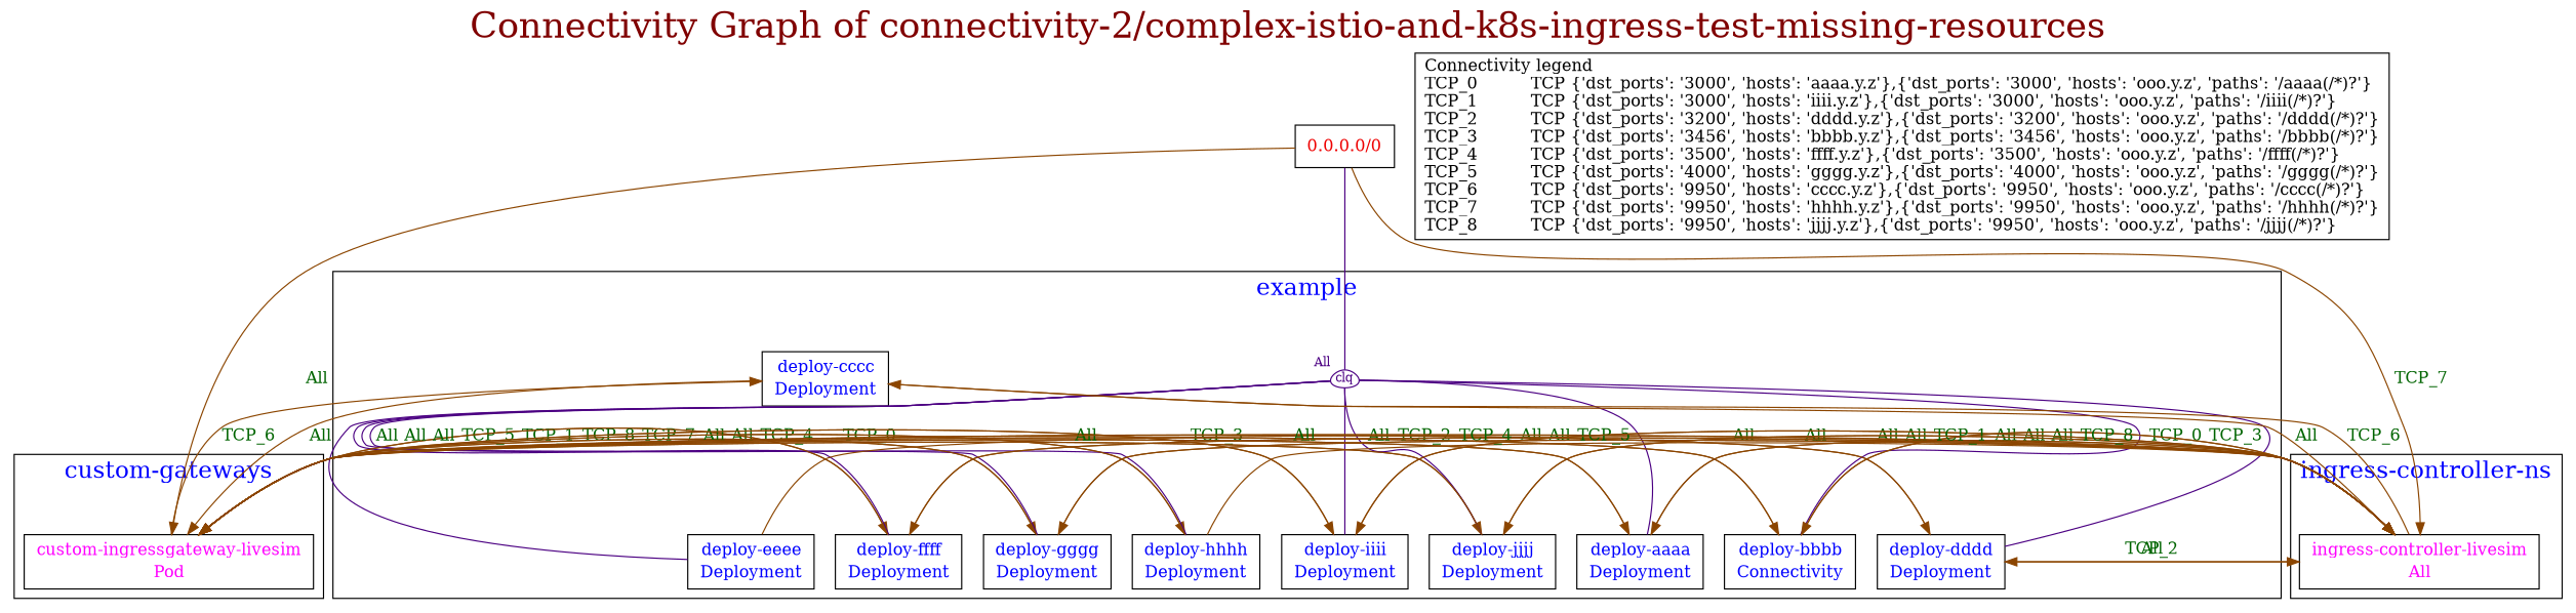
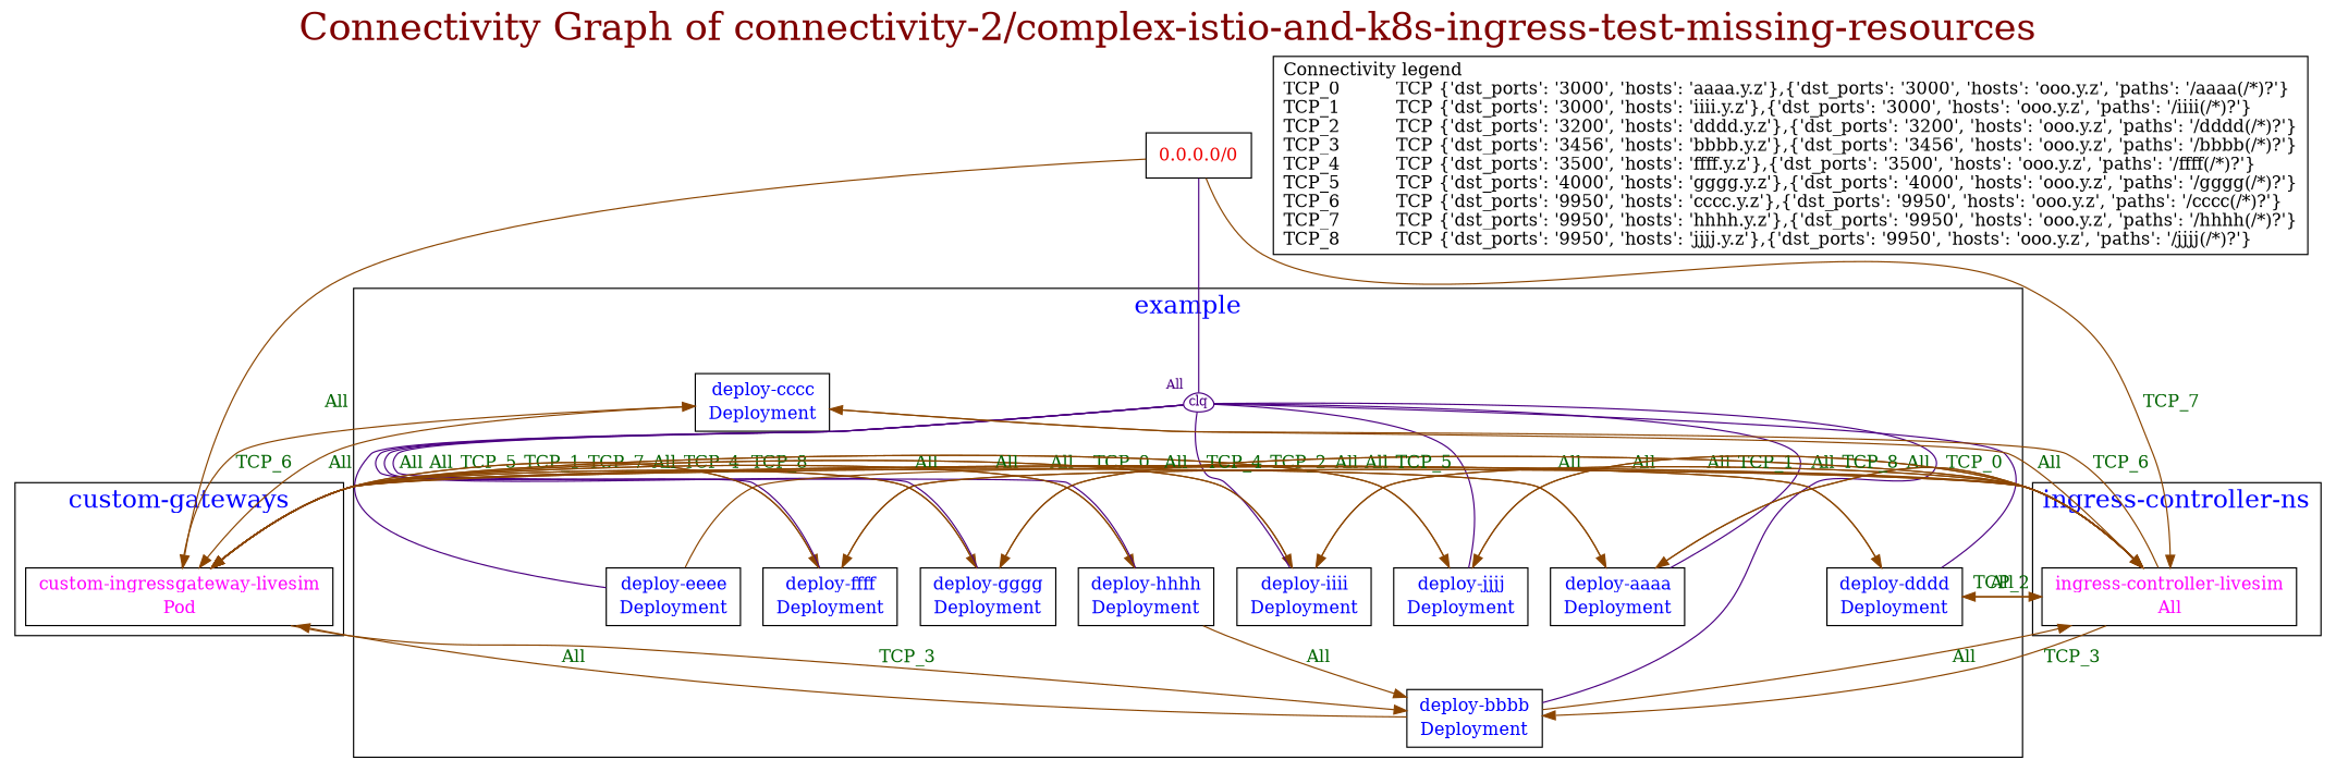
  digraph {
    fontcolor=webmaroon
    fontsize=30
    label="Connectivity Graph of connectivity-2/complex-istio-and-k8s-ingress-test-missing-resources"
    labelloc=t
    node [fontcolor=blue shape=box]
    edge [arrowhead=normal arrowtail=none color=darkorange4 dir=both fontcolor=darkgreen]
    n1 [fontcolor=fuchsia label=<<table border="0" cellspacing="0"><tr><td>custom-ingressgateway-livesim</td></tr><tr><td>Pod</td></tr></table>>]
    n2 [color=indigo fontcolor=indigo fontsize=10 height=0.2 label=clq margin=0 shape=egg width=0.2 xlabel=All]
    n3 [label=<<table border="0" cellspacing="0"><tr><td>deploy-aaaa</td></tr><tr><td>Deployment</td></tr></table>>]
-   n4 [label=<<table border="0" cellspacing="0"><tr><td>deploy-bbbb</td></tr><tr><td>Connectivity</td></tr></table>>]
+   n4 [label=<<table border="0" cellspacing="0"><tr><td>deploy-bbbb</td></tr><tr><td>Deployment</td></tr></table>>]
    n5 [label=<<table border="0" cellspacing="0"><tr><td>deploy-cccc</td></tr><tr><td>Deployment</td></tr></table>>]
    n6 [label=<<table border="0" cellspacing="0"><tr><td>deploy-dddd</td></tr><tr><td>Deployment</td></tr></table>>]
    n7 [label=<<table border="0" cellspacing="0"><tr><td>deploy-eeee</td></tr><tr><td>Deployment</td></tr></table>>]
    n8 [label=<<table border="0" cellspacing="0"><tr><td>deploy-ffff</td></tr><tr><td>Deployment</td></tr></table>>]
    n9 [label=<<table border="0" cellspacing="0"><tr><td>deploy-gggg</td></tr><tr><td>Deployment</td></tr></table>>]
    n10 [label=<<table border="0" cellspacing="0"><tr><td>deploy-hhhh</td></tr><tr><td>Deployment</td></tr></table>>]
    n11 [label=<<table border="0" cellspacing="0"><tr><td>deploy-iiii</td></tr><tr><td>Deployment</td></tr></table>>]
    n12 [label=<<table border="0" cellspacing="0"><tr><td>deploy-jjjj</td></tr><tr><td>Deployment</td></tr></table>>]
    n13 [fontcolor=fuchsia label=<<table border="0" cellspacing="0"><tr><td>ingress-controller-livesim</td></tr><tr><td>All</td></tr></table>>]
    n14 [label="Connectivity legend\lTCP_0          TCP {'dst_ports': '3000', 'hosts': 'aaaa.y.z'},{'dst_ports': '3000', 'hosts': 'ooo.y.z', 'paths': '/aaaa(/*)?'}\lTCP_1          TCP {'dst_ports': '3000', 'hosts': 'iiii.y.z'},{'dst_ports': '3000', 'hosts': 'ooo.y.z', 'paths': '/iiii(/*)?'}\lTCP_2          TCP {'dst_ports': '3200', 'hosts': 'dddd.y.z'},{'dst_ports': '3200', 'hosts': 'ooo.y.z', 'paths': '/dddd(/*)?'}\lTCP_3          TCP {'dst_ports': '3456', 'hosts': 'bbbb.y.z'},{'dst_ports': '3456', 'hosts': 'ooo.y.z', 'paths': '/bbbb(/*)?'}\lTCP_4          TCP {'dst_ports': '3500', 'hosts': 'ffff.y.z'},{'dst_ports': '3500', 'hosts': 'ooo.y.z', 'paths': '/ffff(/*)?'}\lTCP_5          TCP {'dst_ports': '4000', 'hosts': 'gggg.y.z'},{'dst_ports': '4000', 'hosts': 'ooo.y.z', 'paths': '/gggg(/*)?'}\lTCP_6          TCP {'dst_ports': '9950', 'hosts': 'cccc.y.z'},{'dst_ports': '9950', 'hosts': 'ooo.y.z', 'paths': '/cccc(/*)?'}\lTCP_7          TCP {'dst_ports': '9950', 'hosts': 'hhhh.y.z'},{'dst_ports': '9950', 'hosts': 'ooo.y.z', 'paths': '/hhhh(/*)?'}\lTCP_8          TCP {'dst_ports': '9950', 'hosts': 'jjjj.y.z'},{'dst_ports': '9950', 'hosts': 'ooo.y.z', 'paths': '/jjjj(/*)?'}\l" fontcolor=""]
    n15 [fontcolor=red2 label=<<table border="0" cellspacing="0"><tr><td>0.0.0.0/0</td></tr></table>>]
    subgraph cluster_1 {
      fontcolor=blue
      fontsize=20
      label="custom-gateways"
      n1
    }
    subgraph cluster_2 {
      fontcolor=blue
      fontsize=20
      label=example
      n2
      n3
      n4
      n5
      n6
      n7
      n8
      n9
      n10
      n11
      n12
    }
    subgraph cluster_3 {
      fontcolor=blue
      fontsize=20
      label="ingress-controller-ns"
      n13
    }
    n1 -> n3 [label=TCP_0]
    n1 -> n4 [label=TCP_3]
    n1 -> n5 [label=TCP_6]
    n1 -> n6 [label=TCP_2]
    n1 -> n8 [label=TCP_4]
    n1 -> n9 [label=TCP_5]
    n1 -> n10 [label=TCP_7]
    n1 -> n11 [label=TCP_1]
    n1 -> n12 [label=TCP_8]
    n2 -> n3 [arrowhead=none color=indigo]
    n2 -> n4 [arrowhead=none color=indigo]
    n2 -> n6 [arrowhead=none color=indigo]
    n2 -> n7 [arrowhead=none color=indigo]
    n2 -> n8 [arrowhead=none color=indigo]
    n2 -> n9 [arrowhead=none color=indigo]
    n2 -> n10 [arrowhead=none color=indigo]
    n2 -> n11 [arrowhead=none color=indigo]
    n2 -> n12 [arrowhead=none color=indigo]
    n3 -> n1 [label=All]
    n3 -> n13 [label=All]
    n4 -> n1 [label=All]
    n4 -> n13 [label=All]
    n5 -> n1 [label=All]
    n5 -> n13 [label=All]
    n6 -> n1 [label=All]
    n6 -> n13 [label=All]
    n7 -> n13 [label=All]
    n8 -> n1 [label=All]
    n8 -> n13 [label=All]
    n9 -> n1 [label=All]
    n9 -> n13 [label=All]
    n10 -> n1 [label=All]
-   n10 -> n13 [label=All]
+   n10 -> n4 [label=All]
    n11 -> n1 [label=All]
    n11 -> n13 [label=All]
    n12 -> n1 [label=All]
    n12 -> n13 [label=All]
    n13 -> n1 [label=All]
    n13 -> n3 [label=TCP_0]
    n13 -> n4 [label=TCP_3]
    n13 -> n5 [label=TCP_6]
    n13 -> n6 [label=TCP_2]
    n13 -> n8 [label=TCP_4]
    n13 -> n9 [label=TCP_5]
    n13 -> n11 [label=TCP_1]
    n13 -> n12 [label=TCP_8]
    n15 -> n1 [label=All]
    n15 -> n2 [arrowhead=none color=indigo]
    n15 -> n13 [label=TCP_7]
  }
